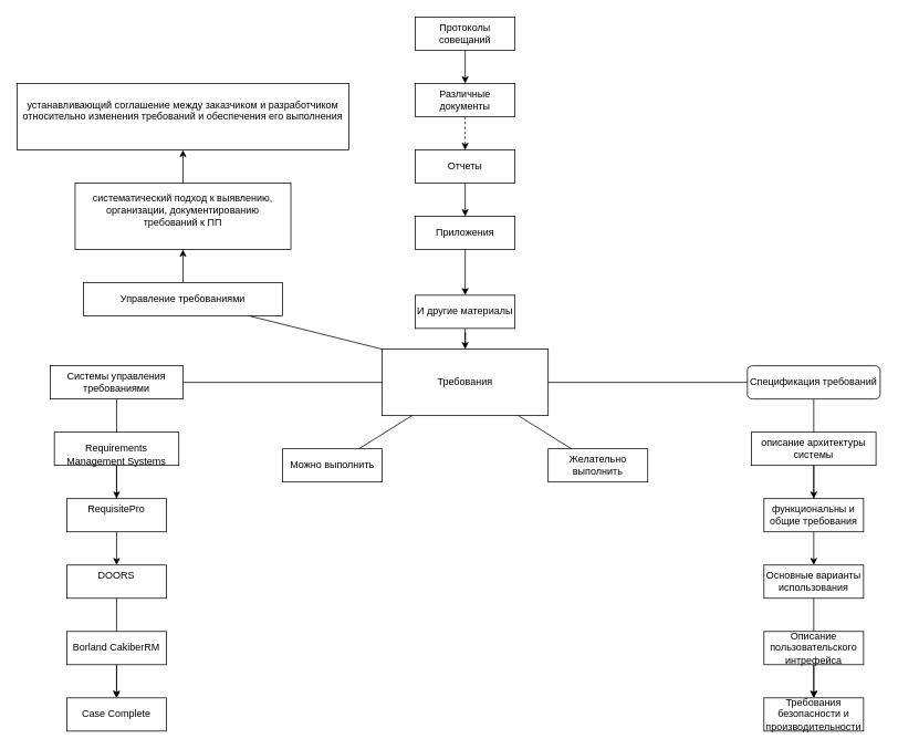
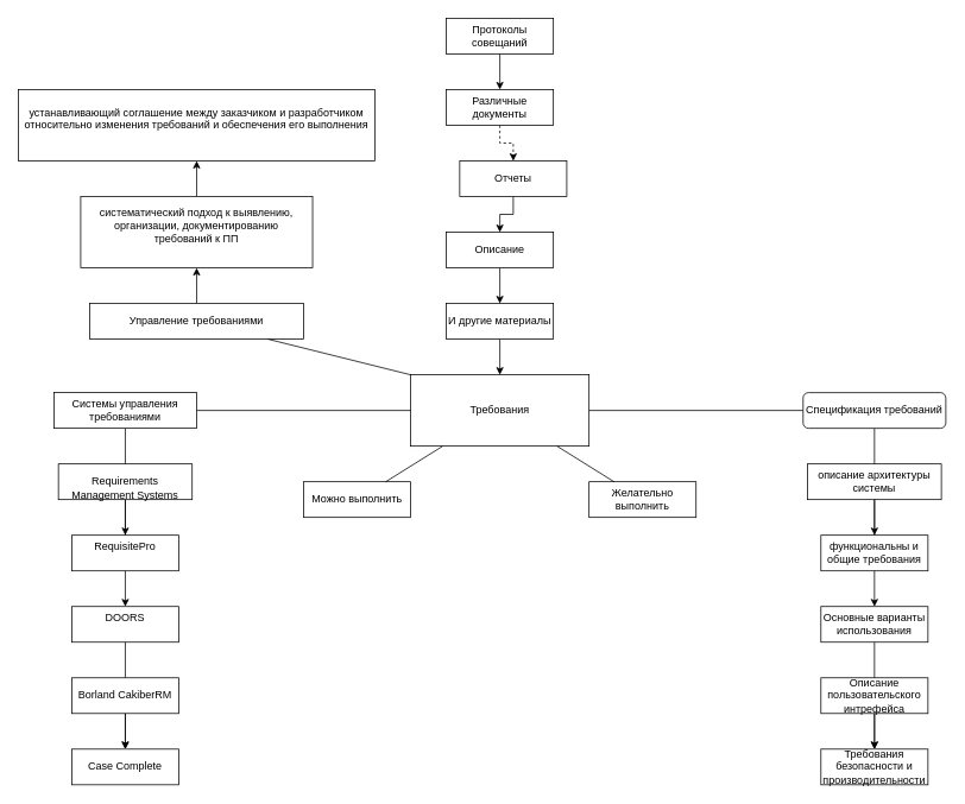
  <mxCell id="0" />
  <mxCell id="1" parent="0" />
  <mxCell id="2" value="Требования" style="rounded=0;whiteSpace=wrap;html=1;" parent="1" vertex="1"><mxGeometry x="460" y="420" width="200" height="80" as="geometry" /></mxCell>
  <mxCell id="3" value="" style="edgeStyle=orthogonalEdgeStyle;rounded=0;orthogonalLoop=1;jettySize=auto;html=1;" edge="1" parent="1" source="4" target="6"><mxGeometry relative="1" as="geometry" /></mxCell>
  <mxCell id="4" value="Протоколы совещаний" style="rounded=0;whiteSpace=wrap;html=1;" parent="1" vertex="1"><mxGeometry x="500" y="20" width="120" height="40" as="geometry" /></mxCell>
  <mxCell id="5" value="" style="edgeStyle=orthogonalEdgeStyle;rounded=0;orthogonalLoop=1;jettySize=auto;html=1;dashed=1;" edge="1" parent="1" source="6" target="8"><mxGeometry relative="1" as="geometry" /></mxCell>
  <mxCell id="6" value="Различные документы" style="rounded=0;whiteSpace=wrap;html=1;" vertex="1" parent="1"><mxGeometry x="500" y="100" width="120" height="40" as="geometry" /></mxCell>
  <mxCell id="7" value="" style="edgeStyle=orthogonalEdgeStyle;rounded=0;orthogonalLoop=1;jettySize=auto;html=1;" edge="1" parent="1" source="8" target="10"><mxGeometry relative="1" as="geometry" /></mxCell>
- <mxCell id="8" value="Отчеты" style="rounded=0;whiteSpace=wrap;html=1;" vertex="1" parent="1"><mxGeometry x="500" y="180" width="120" height="40" as="geometry" /></mxCell>
+ <mxCell id="8" value="Отчеты" style="rounded=0;whiteSpace=wrap;html=1;" vertex="1" parent="1"><mxGeometry x="515" y="180" width="120" height="40" as="geometry" /></mxCell>
  <mxCell id="9" value="" style="edgeStyle=orthogonalEdgeStyle;rounded=0;orthogonalLoop=1;jettySize=auto;html=1;" edge="1" parent="1" source="10" target="12"><mxGeometry relative="1" as="geometry" /></mxCell>
- <mxCell id="10" value="Приложения" style="rounded=0;whiteSpace=wrap;html=1;" vertex="1" parent="1"><mxGeometry x="500" y="260" width="120" height="40" as="geometry" /></mxCell>
+ <mxCell id="10" value="Описание" style="rounded=0;whiteSpace=wrap;html=1;" vertex="1" parent="1"><mxGeometry x="500" y="260" width="120" height="40" as="geometry" /></mxCell>
  <mxCell id="11" value="" style="edgeStyle=orthogonalEdgeStyle;rounded=0;orthogonalLoop=1;jettySize=auto;html=1;" edge="1" parent="1" source="12" target="2"><mxGeometry relative="1" as="geometry" /></mxCell>
- <mxCell id="12" value="И другие материалы" style="rounded=0;whiteSpace=wrap;html=1;" vertex="1" parent="1"><mxGeometry x="500" y="355" width="120" height="40" as="geometry" /></mxCell>
+ <mxCell id="12" value="И другие материалы" style="rounded=0;whiteSpace=wrap;html=1;" vertex="1" parent="1"><mxGeometry x="500" y="340" width="120" height="40" as="geometry" /></mxCell>
  <mxCell id="13" value="Можно выполнить" style="rounded=0;whiteSpace=wrap;html=1;" vertex="1" parent="1"><mxGeometry x="340" y="540" width="120" height="40" as="geometry" /></mxCell>
  <mxCell id="14" value="Желательно выполнить" style="rounded=0;whiteSpace=wrap;html=1;" vertex="1" parent="1"><mxGeometry x="660" y="540" width="120" height="40" as="geometry" /></mxCell>
  <mxCell id="15" value="" style="endArrow=none;html=1;rounded=0;" edge="1" parent="1" source="13" target="2"><mxGeometry width="50" height="50" relative="1" as="geometry"><mxPoint x="550" y="580" as="sourcePoint" /><mxPoint x="600" y="530" as="targetPoint" /></mxGeometry></mxCell>
  <mxCell id="16" value="" style="endArrow=none;html=1;rounded=0;" edge="1" parent="1" source="14" target="2"><mxGeometry width="50" height="50" relative="1" as="geometry"><mxPoint x="550" y="580" as="sourcePoint" /><mxPoint x="600" y="530" as="targetPoint" /></mxGeometry></mxCell>
  <mxCell id="17" value="" style="edgeStyle=orthogonalEdgeStyle;rounded=0;orthogonalLoop=1;jettySize=auto;html=1;" edge="1" parent="1" source="18" target="21"><mxGeometry relative="1" as="geometry" /></mxCell>
  <mxCell id="18" value="Системы управления требованиями" style="rounded=0;whiteSpace=wrap;html=1;" vertex="1" parent="1"><mxGeometry x="60" y="440" width="160" height="40" as="geometry" /></mxCell>
  <mxCell id="19" value="" style="edgeStyle=orthogonalEdgeStyle;rounded=0;orthogonalLoop=1;jettySize=auto;html=1;" edge="1" parent="1" source="20" target="23"><mxGeometry relative="1" as="geometry" /></mxCell>
  <mxCell id="20" value="&lt;br&gt;Requirements Management Systems&lt;br&gt;" style="rounded=0;whiteSpace=wrap;html=1;" vertex="1" parent="1"><mxGeometry x="65" y="520" width="150" height="40" as="geometry" /></mxCell>
  <mxCell id="21" value="&#10;RequisitePro&#10;&#10;" style="rounded=0;whiteSpace=wrap;html=1;" vertex="1" parent="1"><mxGeometry x="80" y="600" width="120" height="40" as="geometry" /></mxCell>
  <mxCell id="22" value="" style="edgeStyle=orthogonalEdgeStyle;rounded=0;orthogonalLoop=1;jettySize=auto;html=1;" edge="1" parent="1" source="23" target="26"><mxGeometry relative="1" as="geometry" /></mxCell>
  <mxCell id="23" value="&#10;DOORS&#10;&#10;" style="rounded=0;whiteSpace=wrap;html=1;" vertex="1" parent="1"><mxGeometry x="80" y="680" width="120" height="40" as="geometry" /></mxCell>
  <mxCell id="24" value="" style="edgeStyle=orthogonalEdgeStyle;rounded=0;orthogonalLoop=1;jettySize=auto;html=1;" edge="1" parent="1" source="25" target="26"><mxGeometry relative="1" as="geometry" /></mxCell>
  <mxCell id="25" value="Borland CakiberRM" style="rounded=0;whiteSpace=wrap;html=1;" vertex="1" parent="1"><mxGeometry x="80" y="760" width="120" height="40" as="geometry" /></mxCell>
  <mxCell id="26" value="Case Complete" style="rounded=0;whiteSpace=wrap;html=1;" vertex="1" parent="1"><mxGeometry x="80" y="840" width="120" height="40" as="geometry" /></mxCell>
  <mxCell id="27" value="" style="endArrow=none;html=1;rounded=0;entryX=1;entryY=0.5;entryDx=0;entryDy=0;exitX=0;exitY=0.5;exitDx=0;exitDy=0;" edge="1" parent="1" source="2" target="18"><mxGeometry width="50" height="50" relative="1" as="geometry"><mxPoint x="430" y="720" as="sourcePoint" /><mxPoint x="480" y="670" as="targetPoint" /></mxGeometry></mxCell>
  <mxCell id="28" value="" style="edgeStyle=orthogonalEdgeStyle;rounded=0;orthogonalLoop=1;jettySize=auto;html=1;" edge="1" parent="1" source="29" target="32"><mxGeometry relative="1" as="geometry" /></mxCell>
  <mxCell id="29" value="Спецификация требований" style="whiteSpace=wrap;html=1;rounded=1;" vertex="1" parent="1"><mxGeometry x="900" y="440" width="160" height="40" as="geometry" /></mxCell>
  <mxCell id="30" value="" style="edgeStyle=orthogonalEdgeStyle;rounded=0;orthogonalLoop=1;jettySize=auto;html=1;" edge="1" parent="1" source="31" target="34"><mxGeometry relative="1" as="geometry" /></mxCell>
  <mxCell id="31" value="описание архитектуры системы" style="rounded=0;whiteSpace=wrap;html=1;" vertex="1" parent="1"><mxGeometry x="905" y="520" width="150" height="40" as="geometry" /></mxCell>
  <mxCell id="32" value="функциональны и общие требования" style="rounded=0;whiteSpace=wrap;html=1;" vertex="1" parent="1"><mxGeometry x="920" y="600" width="120" height="40" as="geometry" /></mxCell>
  <mxCell id="33" value="" style="edgeStyle=orthogonalEdgeStyle;rounded=0;orthogonalLoop=1;jettySize=auto;html=1;" edge="1" parent="1" source="34" target="37"><mxGeometry relative="1" as="geometry" /></mxCell>
  <mxCell id="34" value="Основные варианты использования" style="rounded=0;whiteSpace=wrap;html=1;" vertex="1" parent="1"><mxGeometry x="920" y="680" width="120" height="40" as="geometry" /></mxCell>
  <mxCell id="35" value="" style="edgeStyle=orthogonalEdgeStyle;rounded=0;orthogonalLoop=1;jettySize=auto;html=1;" edge="1" parent="1" source="36" target="37"><mxGeometry relative="1" as="geometry" /></mxCell>
  <mxCell id="36" value="Описание пользовательского интрефейса" style="rounded=0;whiteSpace=wrap;html=1;" vertex="1" parent="1"><mxGeometry x="920" y="760" width="120" height="40" as="geometry" /></mxCell>
  <mxCell id="37" value="Требования безопасности и производительности" style="rounded=0;whiteSpace=wrap;html=1;" vertex="1" parent="1"><mxGeometry x="920" y="840" width="120" height="40" as="geometry" /></mxCell>
  <mxCell id="38" value="" style="endArrow=none;html=1;rounded=0;" edge="1" parent="1" source="2" target="29"><mxGeometry width="50" height="50" relative="1" as="geometry"><mxPoint x="560" y="740" as="sourcePoint" /><mxPoint x="610" y="690" as="targetPoint" /></mxGeometry></mxCell>
  <mxCell id="39" value="" style="edgeStyle=orthogonalEdgeStyle;rounded=0;orthogonalLoop=1;jettySize=auto;html=1;" edge="1" parent="1" source="40" target="42"><mxGeometry relative="1" as="geometry" /></mxCell>
  <mxCell id="40" value="Управление требованиями" style="rounded=0;whiteSpace=wrap;html=1;" vertex="1" parent="1"><mxGeometry x="100" y="340" width="240" height="40" as="geometry" /></mxCell>
  <mxCell id="41" value="" style="edgeStyle=orthogonalEdgeStyle;rounded=0;orthogonalLoop=1;jettySize=auto;html=1;" edge="1" parent="1" source="42" target="43"><mxGeometry relative="1" as="geometry" /></mxCell>
  <mxCell id="42" value="&#10;систематический подход к выявлению, организации, документированию&#10;требований к ПП&#10;&#10;" style="rounded=0;whiteSpace=wrap;html=1;" vertex="1" parent="1"><mxGeometry x="90" y="220" width="260" height="80" as="geometry" /></mxCell>
  <mxCell id="43" value="&#10;устанавливающий соглашение между заказчиком и разработчиком&#10;относительно изменения требований и обеспечения его выполнения&#10;&#10;" style="rounded=0;whiteSpace=wrap;html=1;" vertex="1" parent="1"><mxGeometry x="20" y="100" width="400" height="80" as="geometry" /></mxCell>
  <mxCell id="44" value="" style="endArrow=none;html=1;rounded=0;exitX=0;exitY=0;exitDx=0;exitDy=0;" edge="1" parent="1" source="2" target="40"><mxGeometry width="50" height="50" relative="1" as="geometry"><mxPoint x="570" y="240" as="sourcePoint" /><mxPoint x="620" y="190" as="targetPoint" /></mxGeometry></mxCell>
